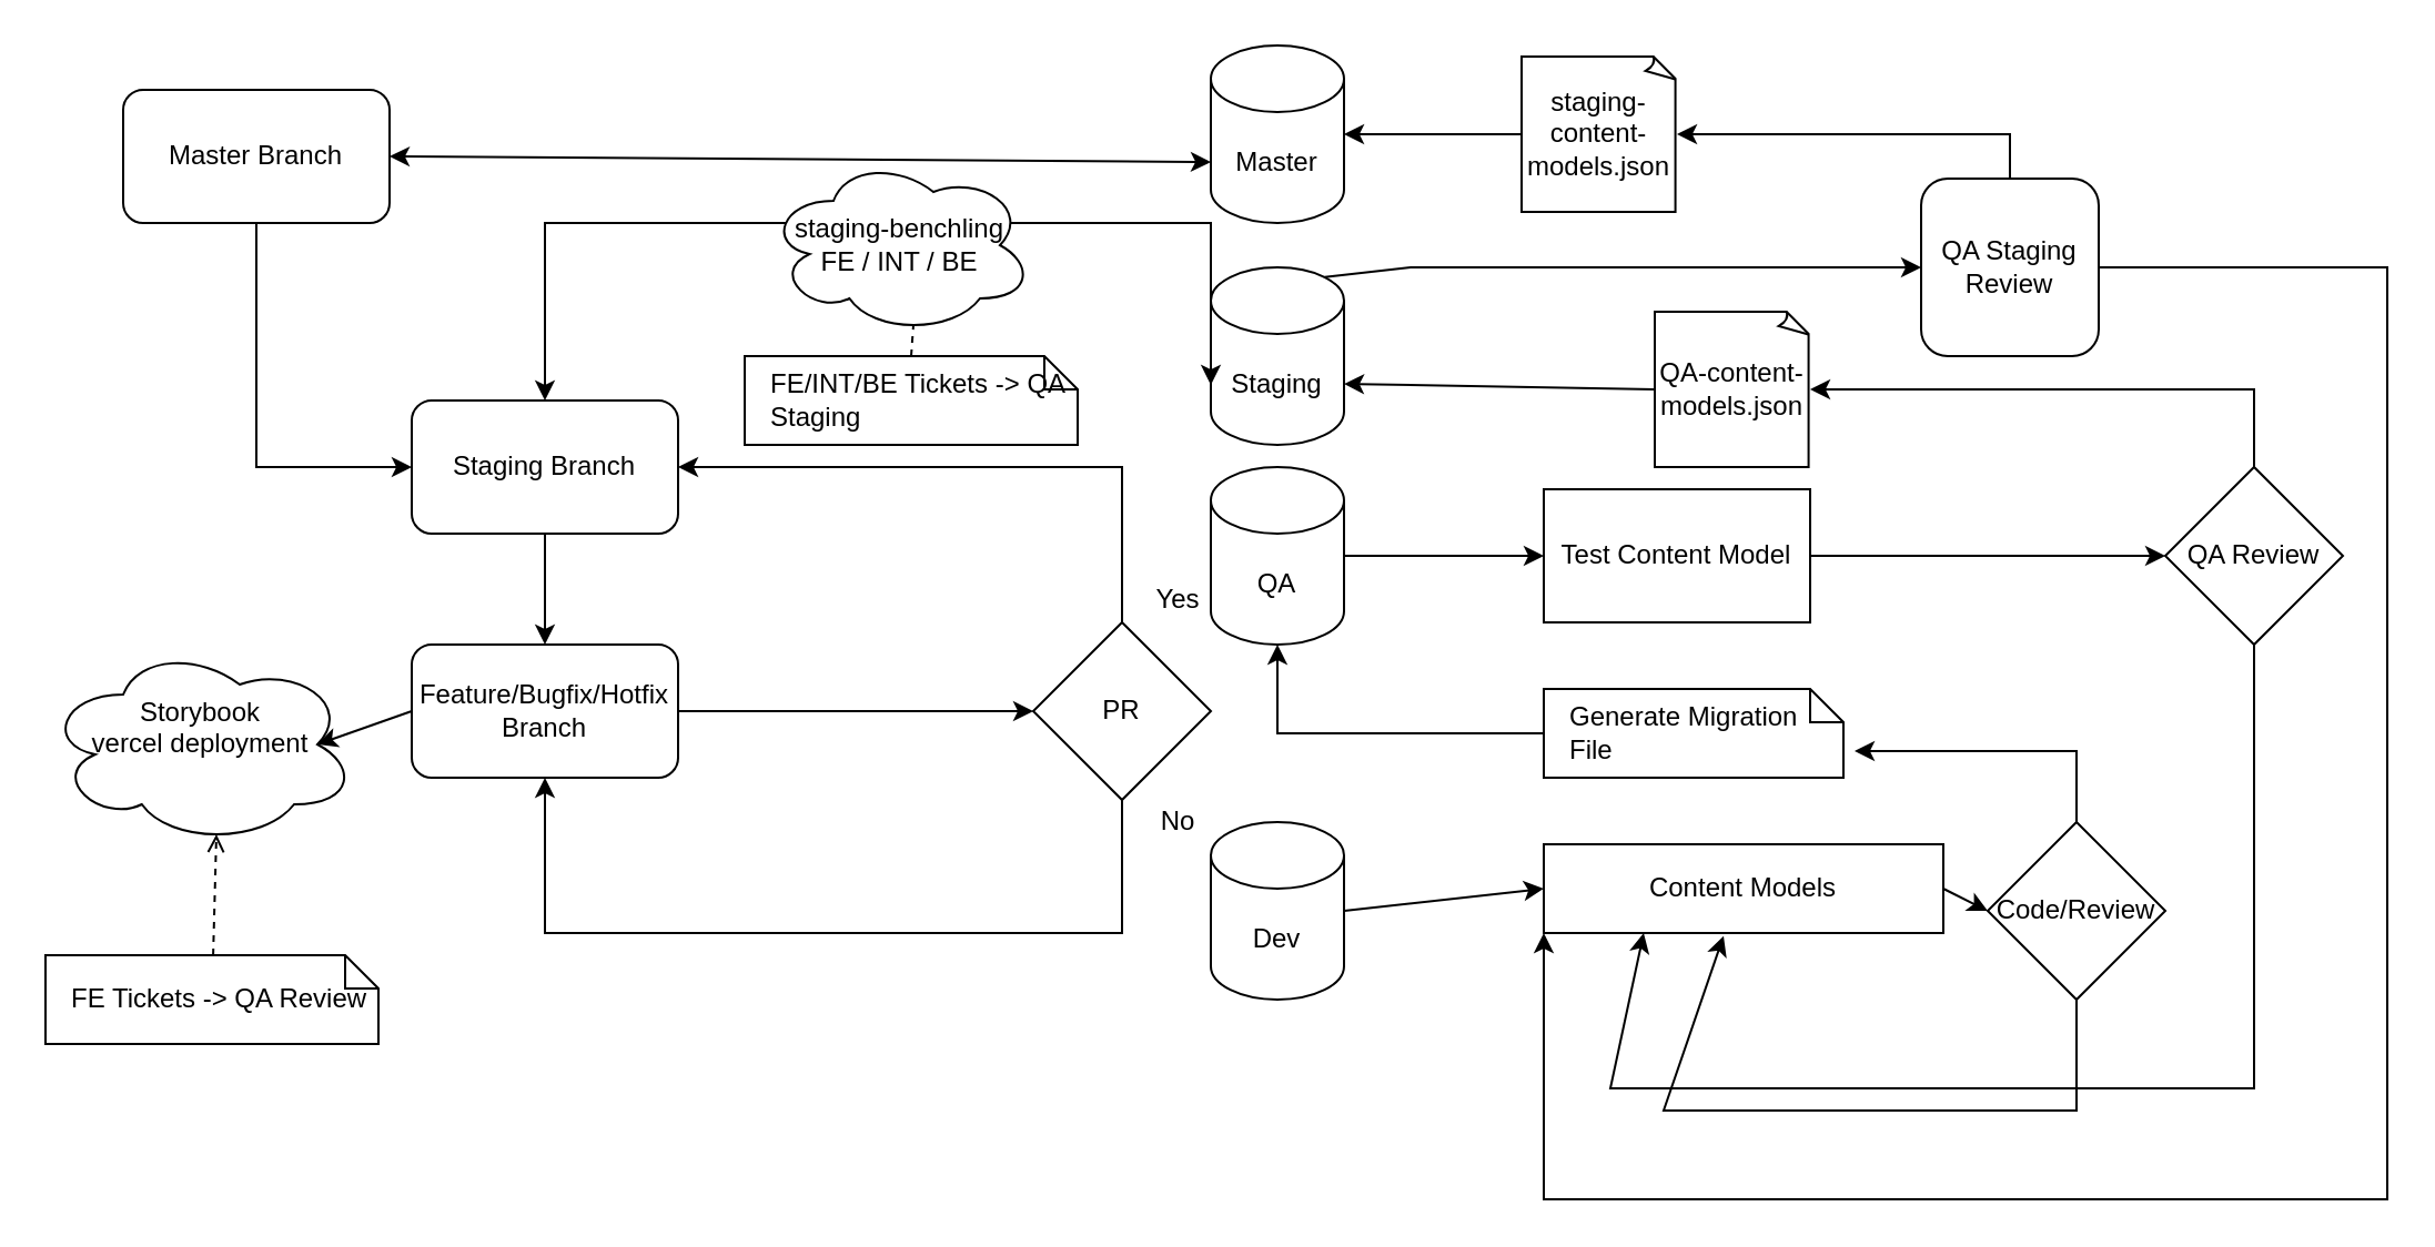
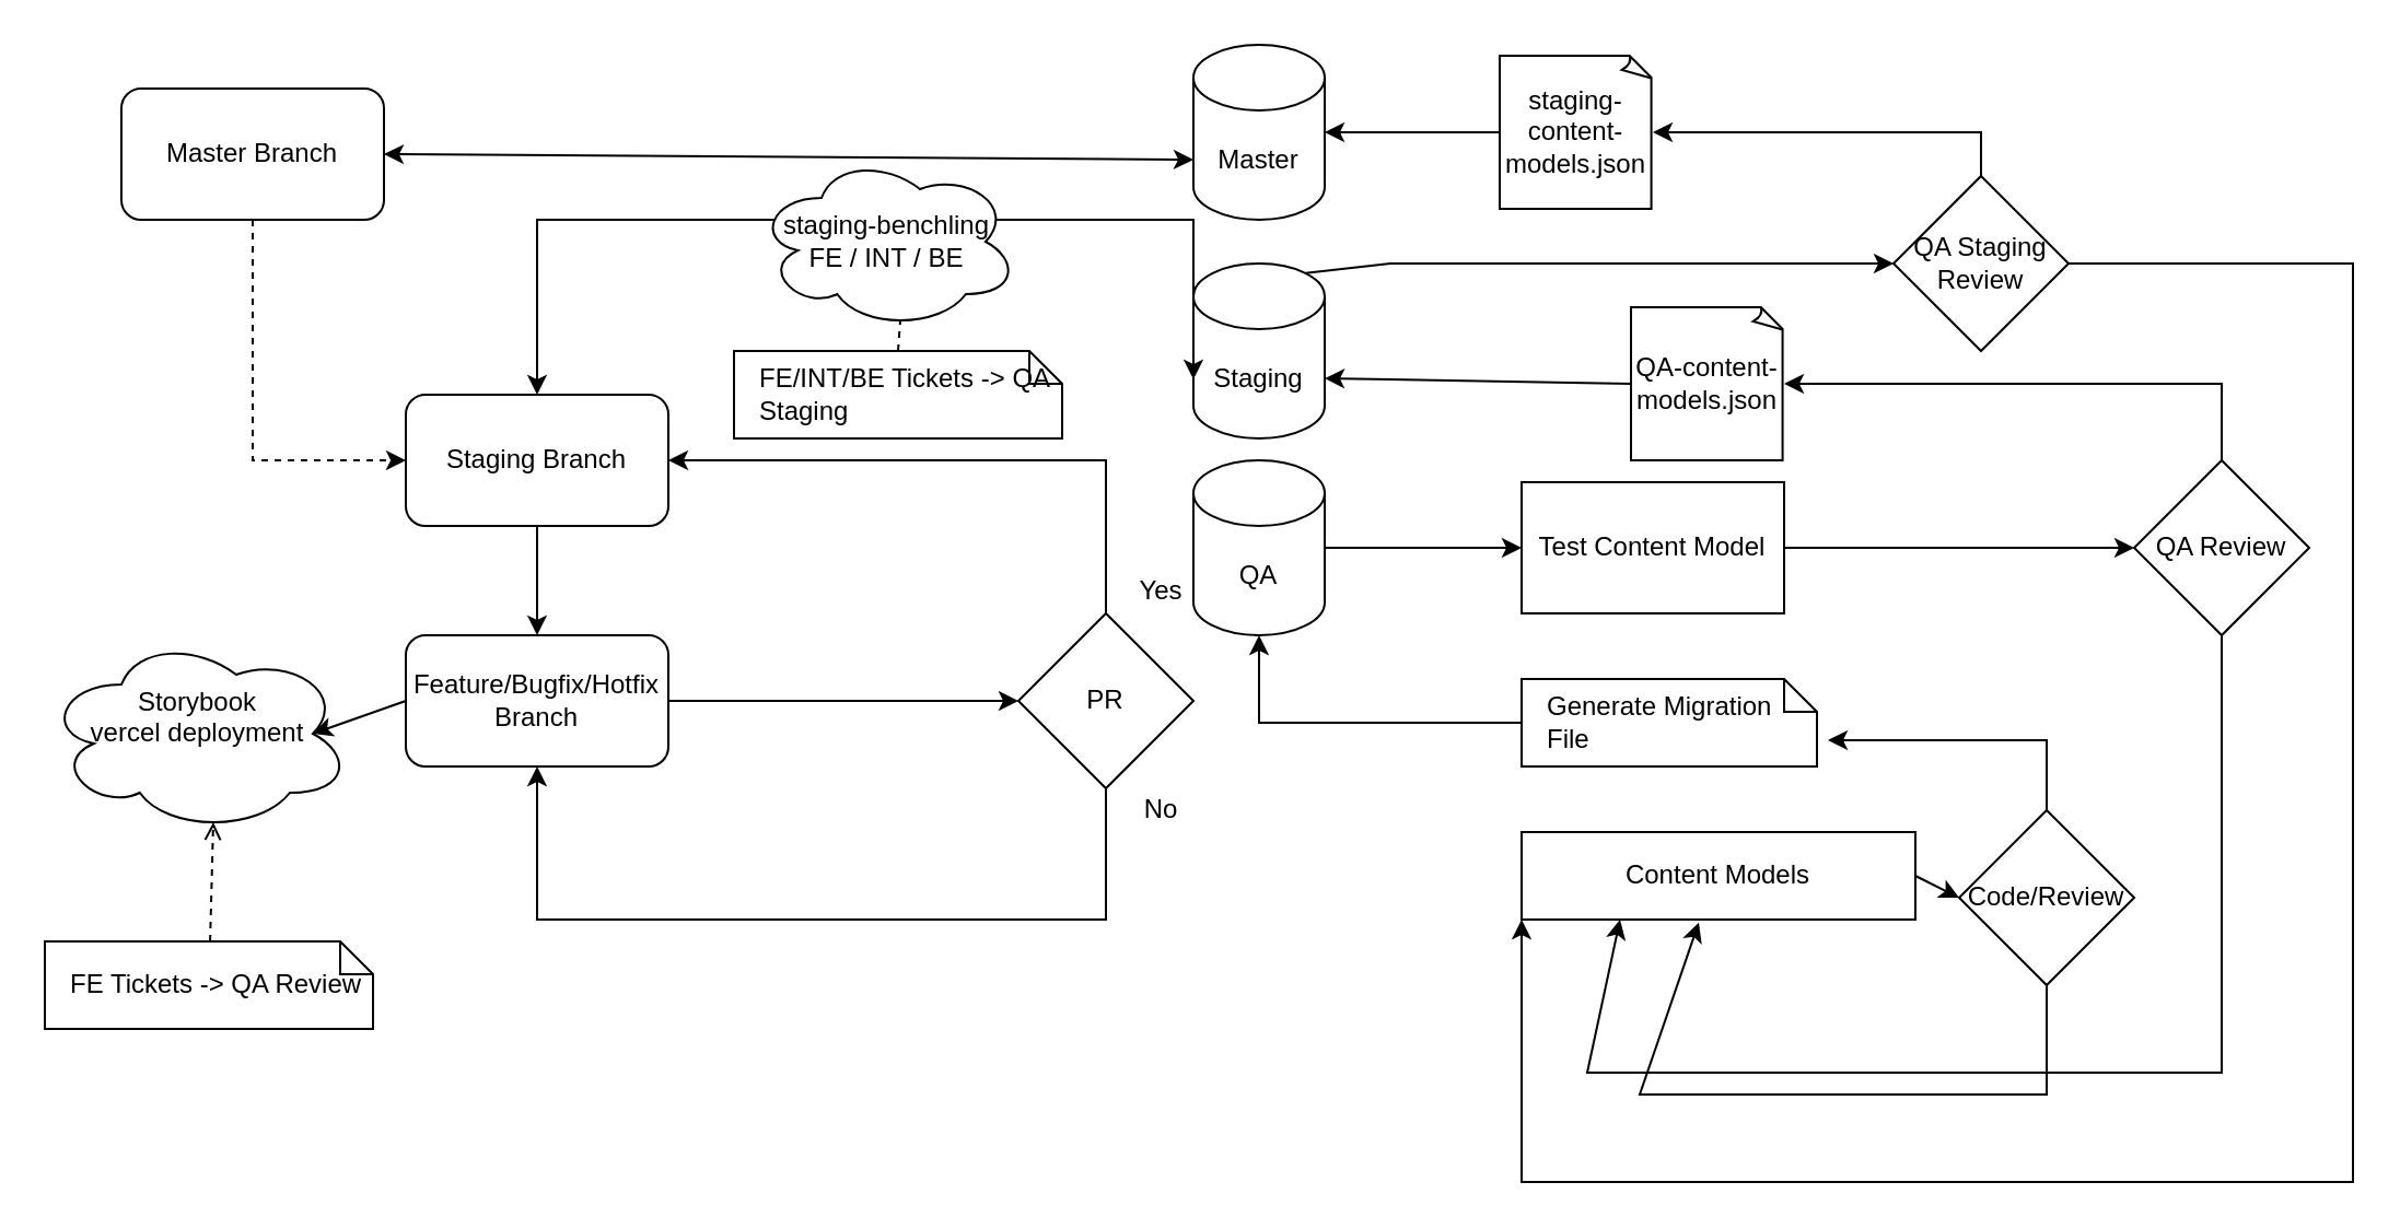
  <mxCell id="0" />
  <mxCell id="1" parent="0" />
  <mxCell id="2" value="Master Branch" style="rounded=1;whiteSpace=wrap;html=1;" vertex="1" parent="1"><mxGeometry x="55" y="40" width="120" height="60" as="geometry" /></mxCell>
  <mxCell id="3" value="Staging Branch" style="rounded=1;whiteSpace=wrap;html=1;" vertex="1" parent="1"><mxGeometry x="185" y="180" width="120" height="60" as="geometry" /></mxCell>
- <mxCell id="4" value="" style="endArrow=classic;html=1;rounded=0;entryX=0;entryY=0.5;entryDx=0;entryDy=0;exitX=0.5;exitY=1;exitDx=0;exitDy=0;" edge="1" parent="1" source="2" target="3"><mxGeometry width="50" height="50" relative="1" as="geometry"><mxPoint x="65" y="40" as="sourcePoint" /><mxPoint x="115" y="-10" as="targetPoint" /><Array as="points"><mxPoint x="115" y="210" /></Array></mxGeometry></mxCell>
+ <mxCell id="4" value="" style="endArrow=classic;html=1;rounded=0;entryX=0;entryY=0.5;entryDx=0;entryDy=0;exitX=0.5;exitY=1;exitDx=0;exitDy=0;dashed=1;" edge="1" parent="1" source="2" target="3"><mxGeometry width="50" height="50" relative="1" as="geometry"><mxPoint x="65" y="40" as="sourcePoint" /><mxPoint x="115" y="-10" as="targetPoint" /><Array as="points"><mxPoint x="115" y="210" /></Array></mxGeometry></mxCell>
  <mxCell id="5" value="Feature/Bugfix/Hotfix Branch" style="rounded=1;whiteSpace=wrap;html=1;" vertex="1" parent="1"><mxGeometry x="185" y="290" width="120" height="60" as="geometry" /></mxCell>
  <mxCell id="6" value="" style="endArrow=classic;html=1;rounded=0;exitX=0.5;exitY=1;exitDx=0;exitDy=0;entryX=0.5;entryY=0;entryDx=0;entryDy=0;" edge="1" parent="1" source="3" target="5"><mxGeometry width="50" height="50" relative="1" as="geometry"><mxPoint x="245" y="290" as="sourcePoint" /><mxPoint x="295" y="240" as="targetPoint" /></mxGeometry></mxCell>
  <mxCell id="7" value="PR" style="rhombus;whiteSpace=wrap;html=1;" vertex="1" parent="1"><mxGeometry x="465" y="280" width="80" height="80" as="geometry" /></mxCell>
  <mxCell id="8" value="" style="endArrow=classic;html=1;rounded=0;exitX=1;exitY=0.5;exitDx=0;exitDy=0;entryX=0;entryY=0.5;entryDx=0;entryDy=0;" edge="1" parent="1" source="5" target="7"><mxGeometry width="50" height="50" relative="1" as="geometry"><mxPoint x="375" y="370" as="sourcePoint" /><mxPoint x="425" y="320" as="targetPoint" /></mxGeometry></mxCell>
  <mxCell id="9" value="" style="endArrow=classic;html=1;rounded=0;exitX=0.5;exitY=1;exitDx=0;exitDy=0;entryX=0.5;entryY=1;entryDx=0;entryDy=0;" edge="1" parent="1" source="7" target="5"><mxGeometry width="50" height="50" relative="1" as="geometry"><mxPoint x="485" y="360" as="sourcePoint" /><mxPoint x="325" y="430" as="targetPoint" /><Array as="points"><mxPoint x="505" y="420" /><mxPoint x="245" y="420" /></Array></mxGeometry></mxCell>
  <mxCell id="10" value="" style="endArrow=classic;html=1;rounded=0;exitX=0.5;exitY=0;exitDx=0;exitDy=0;entryX=1;entryY=0.5;entryDx=0;entryDy=0;" edge="1" parent="1" source="7" target="3"><mxGeometry width="50" height="50" relative="1" as="geometry"><mxPoint x="445" y="270" as="sourcePoint" /><mxPoint x="495" y="220" as="targetPoint" /><Array as="points"><mxPoint x="505" y="210" /></Array></mxGeometry></mxCell>
  <mxCell id="11" value="No&lt;br&gt;" style="text;html=1;align=center;verticalAlign=middle;resizable=0;points=[];autosize=1;strokeColor=none;fillColor=none;" vertex="1" parent="1"><mxGeometry x="515" y="360" width="30" height="20" as="geometry" /></mxCell>
  <mxCell id="12" value="Yes" style="text;html=1;align=center;verticalAlign=middle;resizable=0;points=[];autosize=1;strokeColor=none;fillColor=none;" vertex="1" parent="1"><mxGeometry x="510" y="260" width="40" height="20" as="geometry" /></mxCell>
  <mxCell id="13" value="Master" style="shape=cylinder3;whiteSpace=wrap;html=1;boundedLbl=1;backgroundOutline=1;size=15;" vertex="1" parent="1"><mxGeometry x="545" y="20" width="60" height="80" as="geometry" /></mxCell>
  <mxCell id="14" value="Staging" style="shape=cylinder3;whiteSpace=wrap;html=1;boundedLbl=1;backgroundOutline=1;size=15;" vertex="1" parent="1"><mxGeometry x="545" y="120" width="60" height="80" as="geometry" /></mxCell>
  <mxCell id="15" value="QA" style="shape=cylinder3;whiteSpace=wrap;html=1;boundedLbl=1;backgroundOutline=1;size=15;" vertex="1" parent="1"><mxGeometry x="545" y="210" width="60" height="80" as="geometry" /></mxCell>
- <mxCell id="16" value="Dev" style="shape=cylinder3;whiteSpace=wrap;html=1;boundedLbl=1;backgroundOutline=1;size=15;" vertex="1" parent="1"><mxGeometry x="545" y="370" width="60" height="80" as="geometry" /></mxCell>
  <mxCell id="17" value="" style="endArrow=classic;startArrow=classic;html=1;rounded=0;entryX=0;entryY=0;entryDx=0;entryDy=52.5;entryPerimeter=0;exitX=1;exitY=0.5;exitDx=0;exitDy=0;" edge="1" parent="1" source="2" target="13"><mxGeometry width="50" height="50" relative="1" as="geometry"><mxPoint x="275" y="50" as="sourcePoint" /><mxPoint x="325" y="0" as="targetPoint" /></mxGeometry></mxCell>
  <mxCell id="18" value="" style="endArrow=classic;startArrow=classic;html=1;rounded=0;exitX=0.5;exitY=0;exitDx=0;exitDy=0;entryX=0;entryY=0;entryDx=0;entryDy=52.5;entryPerimeter=0;" edge="1" parent="1" source="3" target="14"><mxGeometry width="50" height="50" relative="1" as="geometry"><mxPoint x="365" y="150" as="sourcePoint" /><mxPoint x="415" y="100" as="targetPoint" /><Array as="points"><mxPoint x="245" y="100" /><mxPoint x="545" y="100" /><mxPoint x="545" y="173" /></Array></mxGeometry></mxCell>
  <mxCell id="19" value="" style="endArrow=classic;html=1;rounded=0;entryX=0.875;entryY=0.5;entryDx=0;entryDy=0;entryPerimeter=0;" edge="1" parent="1" target="20"><mxGeometry width="50" height="50" relative="1" as="geometry"><mxPoint x="185" y="320" as="sourcePoint" /><mxPoint x="80" y="320" as="targetPoint" /></mxGeometry></mxCell>
  <mxCell id="20" value="Storybook&lt;br&gt;vercel deployment&lt;br&gt;&lt;br&gt;" style="ellipse;shape=cloud;whiteSpace=wrap;html=1;" vertex="1" parent="1"><mxGeometry x="20" y="290" width="140" height="90" as="geometry" /></mxCell>
  <mxCell id="21" value="Content Models" style="rounded=0;whiteSpace=wrap;html=1;" vertex="1" parent="1"><mxGeometry x="695" y="380" width="180" height="40" as="geometry" /></mxCell>
- <mxCell id="22" value="" style="endArrow=classic;html=1;rounded=0;exitX=1;exitY=0.5;exitDx=0;exitDy=0;exitPerimeter=0;entryX=0;entryY=0.5;entryDx=0;entryDy=0;" edge="1" parent="1" source="16" target="21"><mxGeometry width="50" height="50" relative="1" as="geometry"><mxPoint x="615" y="410" as="sourcePoint" /><mxPoint x="665" y="360" as="targetPoint" /></mxGeometry></mxCell>
  <mxCell id="23" value="Code/Review" style="rhombus;whiteSpace=wrap;html=1;" vertex="1" parent="1"><mxGeometry x="895" y="370" width="80" height="80" as="geometry" /></mxCell>
  <mxCell id="24" value="" style="endArrow=classic;html=1;rounded=0;exitX=1;exitY=0.5;exitDx=0;exitDy=0;entryX=0;entryY=0.5;entryDx=0;entryDy=0;" edge="1" parent="1" source="21" target="23"><mxGeometry width="50" height="50" relative="1" as="geometry"><mxPoint x="875" y="320" as="sourcePoint" /><mxPoint x="925" y="270" as="targetPoint" /></mxGeometry></mxCell>
  <mxCell id="25" value="" style="endArrow=classic;html=1;rounded=0;exitX=0.5;exitY=1;exitDx=0;exitDy=0;entryX=0.45;entryY=1.033;entryDx=0;entryDy=0;entryPerimeter=0;" edge="1" parent="1" source="23" target="21"><mxGeometry width="50" height="50" relative="1" as="geometry"><mxPoint x="885" y="550" as="sourcePoint" /><mxPoint x="935" y="500" as="targetPoint" /><Array as="points"><mxPoint x="935" y="500" /><mxPoint x="749" y="500" /></Array></mxGeometry></mxCell>
  <mxCell id="26" value="Test Content Model" style="rounded=0;whiteSpace=wrap;html=1;" vertex="1" parent="1"><mxGeometry x="695" y="220" width="120" height="60" as="geometry" /></mxCell>
  <mxCell id="27" value="" style="endArrow=classic;html=1;rounded=0;exitX=1;exitY=0.5;exitDx=0;exitDy=0;exitPerimeter=0;entryX=0;entryY=0.5;entryDx=0;entryDy=0;" edge="1" parent="1" source="15" target="26"><mxGeometry width="50" height="50" relative="1" as="geometry"><mxPoint x="775" y="100" as="sourcePoint" /><mxPoint x="825" y="50" as="targetPoint" /></mxGeometry></mxCell>
  <mxCell id="28" value="QA Review" style="rhombus;whiteSpace=wrap;html=1;" vertex="1" parent="1"><mxGeometry x="975" y="210" width="80" height="80" as="geometry" /></mxCell>
  <mxCell id="29" value="" style="endArrow=classic;html=1;rounded=0;exitX=1;exitY=0.5;exitDx=0;exitDy=0;entryX=0;entryY=0.5;entryDx=0;entryDy=0;" edge="1" parent="1" source="26" target="28"><mxGeometry width="50" height="50" relative="1" as="geometry"><mxPoint x="885" y="210" as="sourcePoint" /><mxPoint x="935" y="160" as="targetPoint" /></mxGeometry></mxCell>
  <mxCell id="30" value="" style="endArrow=classic;html=1;rounded=0;exitX=0.5;exitY=1;exitDx=0;exitDy=0;entryX=0.25;entryY=1;entryDx=0;entryDy=0;" edge="1" parent="1" source="28" target="21"><mxGeometry width="50" height="50" relative="1" as="geometry"><mxPoint x="1025" y="380" as="sourcePoint" /><mxPoint x="1075" y="330" as="targetPoint" /><Array as="points"><mxPoint x="1015" y="490" /><mxPoint x="725" y="490" /></Array></mxGeometry></mxCell>
  <mxCell id="31" value="" style="endArrow=classic;html=1;rounded=0;exitX=0.5;exitY=0;exitDx=0;exitDy=0;entryX=1;entryY=0.5;entryDx=0;entryDy=0;entryPerimeter=0;" edge="1" parent="1" source="28" target="32"><mxGeometry width="50" height="50" relative="1" as="geometry"><mxPoint x="865" y="170" as="sourcePoint" /><mxPoint x="605" y="180" as="targetPoint" /><Array as="points"><mxPoint x="1015" y="175" /></Array></mxGeometry></mxCell>
  <mxCell id="32" value="QA-content-models.json" style="whiteSpace=wrap;html=1;shape=mxgraph.basic.document" vertex="1" parent="1"><mxGeometry x="745" y="140" width="70" height="70" as="geometry" /></mxCell>
  <mxCell id="33" value="" style="endArrow=classic;html=1;rounded=0;exitX=0;exitY=0.5;exitDx=0;exitDy=0;exitPerimeter=0;entryX=1;entryY=0;entryDx=0;entryDy=52.5;entryPerimeter=0;" edge="1" parent="1" source="32" target="14"><mxGeometry width="50" height="50" relative="1" as="geometry"><mxPoint x="645" y="140" as="sourcePoint" /><mxPoint x="695" y="90" as="targetPoint" /></mxGeometry></mxCell>
- <mxCell id="34" value="QA Staging Review" style="whiteSpace=wrap;html=1;rounded=1;" vertex="1" parent="1"><mxGeometry x="865" y="80" width="80" height="80" as="geometry" /></mxCell>
+ <mxCell id="34" value="QA Staging Review" style="rhombus;whiteSpace=wrap;html=1;" vertex="1" parent="1"><mxGeometry x="865" y="80" width="80" height="80" as="geometry" /></mxCell>
  <mxCell id="35" value="" style="endArrow=classic;html=1;rounded=0;exitX=0.855;exitY=0;exitDx=0;exitDy=4.35;exitPerimeter=0;" edge="1" parent="1" source="14" target="34"><mxGeometry width="50" height="50" relative="1" as="geometry"><mxPoint x="745" y="100" as="sourcePoint" /><mxPoint x="795" y="50" as="targetPoint" /><Array as="points"><mxPoint x="635" y="120" /></Array></mxGeometry></mxCell>
  <mxCell id="36" value="" style="endArrow=classic;html=1;rounded=0;exitX=1;exitY=0.5;exitDx=0;exitDy=0;entryX=0;entryY=1;entryDx=0;entryDy=0;" edge="1" parent="1" source="34" target="21"><mxGeometry width="50" height="50" relative="1" as="geometry"><mxPoint x="945" y="90" as="sourcePoint" /><mxPoint x="1055" y="90" as="targetPoint" /><Array as="points"><mxPoint x="1075" y="120" /><mxPoint x="1075" y="540" /><mxPoint x="695" y="540" /></Array></mxGeometry></mxCell>
  <mxCell id="37" value="" style="endArrow=classic;html=1;rounded=0;entryX=1;entryY=0.5;entryDx=0;entryDy=0;entryPerimeter=0;exitX=0.5;exitY=0;exitDx=0;exitDy=0;" edge="1" parent="1" source="34" target="46"><mxGeometry width="50" height="50" relative="1" as="geometry"><mxPoint x="955" y="90" as="sourcePoint" /><mxPoint x="1005" y="40" as="targetPoint" /><Array as="points"><mxPoint x="905" y="60" /></Array></mxGeometry></mxCell>
  <mxCell id="38" value="staging-benchling&lt;br&gt;FE / INT / BE" style="ellipse;shape=cloud;whiteSpace=wrap;html=1;" vertex="1" parent="1"><mxGeometry x="345" y="70" width="120" height="80" as="geometry" /></mxCell>
  <mxCell id="39" value="FE Tickets -&amp;gt; QA Review" style="shape=note;size=15;align=left;spacingLeft=10;html=1;whiteSpace=wrap;" vertex="1" parent="1"><mxGeometry x="20" y="430" width="150" height="40" as="geometry" /></mxCell>
  <mxCell id="40" value="" style="edgeStyle=none;endArrow=open;dashed=1;html=1;rounded=0;entryX=0.55;entryY=0.95;entryDx=0;entryDy=0;entryPerimeter=0;" edge="1" source="39" parent="1" target="20"><mxGeometry x="1" relative="1" as="geometry"><mxPoint x="80" y="390" as="targetPoint" /></mxGeometry></mxCell>
  <mxCell id="41" value="FE/INT/BE Tickets -&amp;gt; QA Staging" style="shape=note;size=15;align=left;spacingLeft=10;html=1;whiteSpace=wrap;" vertex="1" parent="1"><mxGeometry x="335" y="160" width="150" height="40" as="geometry" /></mxCell>
  <mxCell id="42" value="" style="edgeStyle=none;endArrow=none;exitX=0.5;exitY=0;dashed=1;html=1;rounded=0;entryX=0.55;entryY=0.95;entryDx=0;entryDy=0;entryPerimeter=0;exitDx=0;exitDy=0;exitPerimeter=0;" edge="1" parent="1" source="41" target="38"><mxGeometry x="1" relative="1" as="geometry"><mxPoint x="335" y="120" as="targetPoint" /><mxPoint x="358" y="174.5" as="sourcePoint" /></mxGeometry></mxCell>
  <mxCell id="43" value="Generate Migration File" style="shape=note;size=15;align=left;spacingLeft=10;html=1;whiteSpace=wrap;" vertex="1" parent="1"><mxGeometry x="695" y="310" width="135" height="40" as="geometry" /></mxCell>
  <mxCell id="44" value="" style="endArrow=classic;html=1;rounded=0;exitX=0.5;exitY=0;exitDx=0;exitDy=0;" edge="1" parent="1" source="23"><mxGeometry width="50" height="50" relative="1" as="geometry"><mxPoint x="875" y="330" as="sourcePoint" /><mxPoint x="835" y="338" as="targetPoint" /><Array as="points"><mxPoint x="935" y="338" /></Array></mxGeometry></mxCell>
  <mxCell id="45" value="" style="endArrow=classic;html=1;rounded=0;exitX=0;exitY=0.5;exitDx=0;exitDy=0;exitPerimeter=0;entryX=0.5;entryY=1;entryDx=0;entryDy=0;entryPerimeter=0;" edge="1" parent="1" source="43" target="15"><mxGeometry width="50" height="50" relative="1" as="geometry"><mxPoint x="585" y="360" as="sourcePoint" /><mxPoint x="575" y="330" as="targetPoint" /><Array as="points"><mxPoint x="575" y="330" /></Array></mxGeometry></mxCell>
  <mxCell id="46" value="staging-content-models.json" style="whiteSpace=wrap;html=1;shape=mxgraph.basic.document" vertex="1" parent="1"><mxGeometry x="685" y="25" width="70" height="70" as="geometry" /></mxCell>
  <mxCell id="47" value="" style="endArrow=classic;html=1;rounded=0;exitX=0;exitY=0.5;exitDx=0;exitDy=0;exitPerimeter=0;entryX=1;entryY=0.5;entryDx=0;entryDy=0;entryPerimeter=0;" edge="1" parent="1" source="46" target="13"><mxGeometry width="50" height="50" relative="1" as="geometry"><mxPoint x="585" y="0" as="sourcePoint" /><mxPoint x="635" y="-50" as="targetPoint" /></mxGeometry></mxCell>
